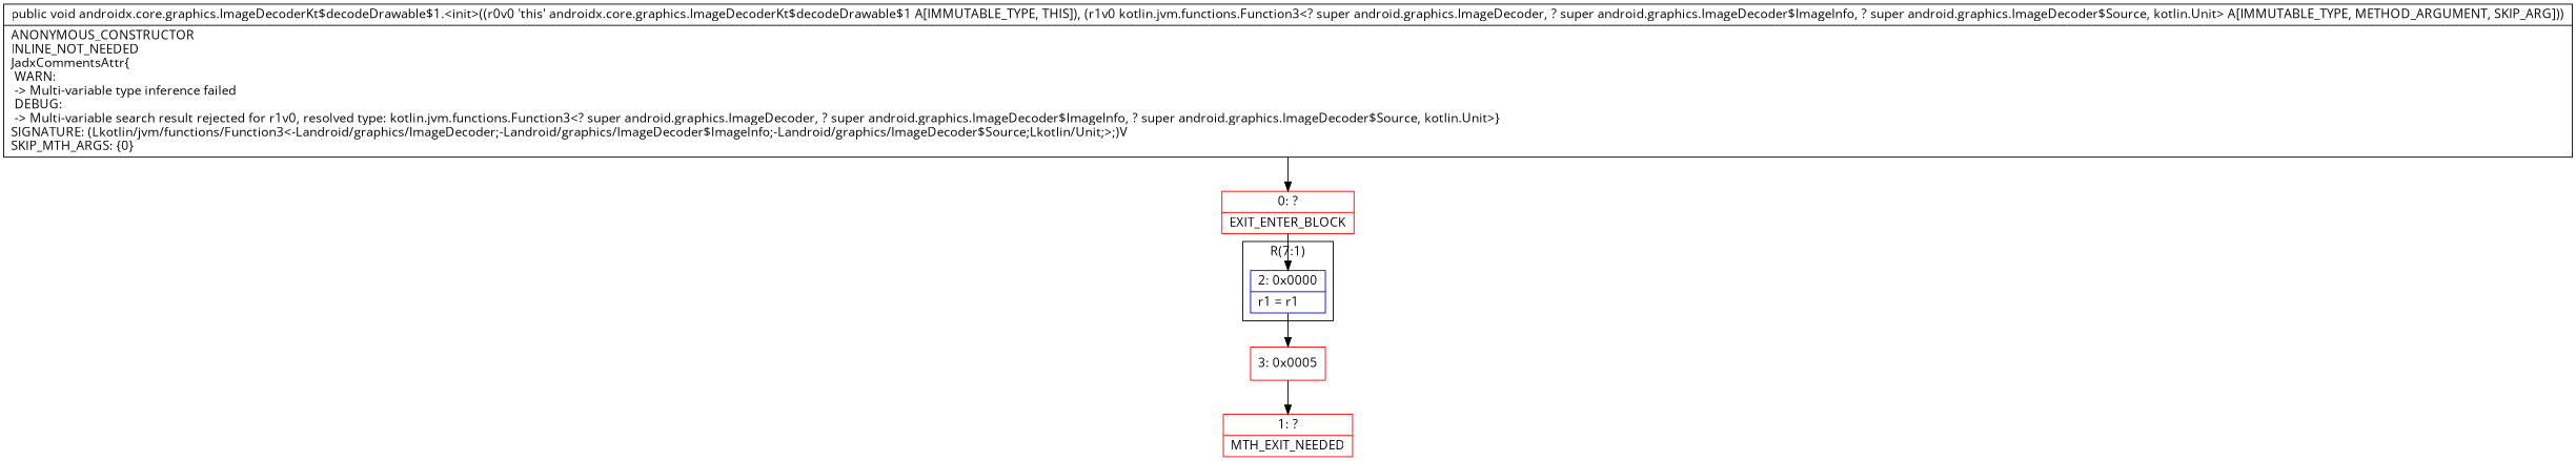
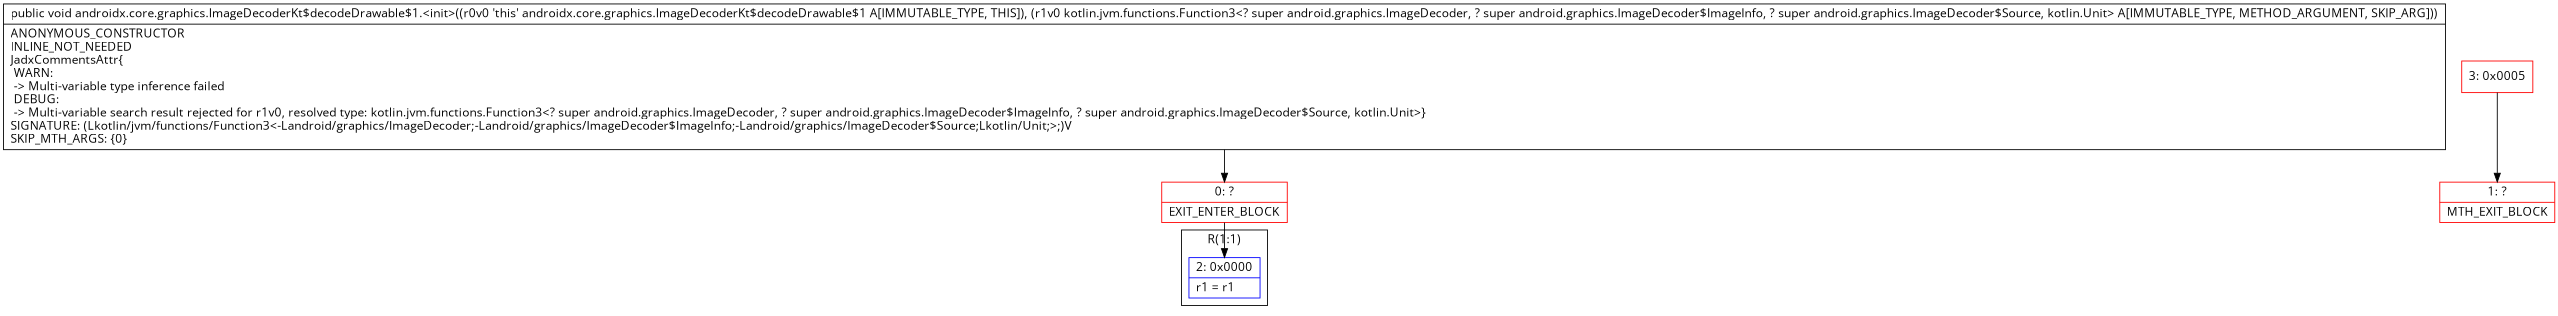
  digraph {
    fontname="Open Sans"
    node [color=red fontname="Open Sans" shape=record]
    edge [fontname="Open Sans"]
    n1 [color=blue label="{2\:\ 0x0000|r1 = r1\l}"]
    n2 [label="{3\:\ 0x0005}"]
-   n3 [label="{1\:\ ?|MTH_EXIT_NEEDED\l}"]
+   n3 [label="{1\:\ ?|MTH_EXIT_BLOCK\l}"]
    n4 [label="{0\:\ ?|EXIT_ENTER_BLOCK\l}"]
    n5 [label="{public void androidx.core.graphics.ImageDecoderKt$decodeDrawable$1.\<init\>((r0v0 'this' androidx.core.graphics.ImageDecoderKt$decodeDrawable$1 A[IMMUTABLE_TYPE, THIS]), (r1v0 kotlin.jvm.functions.Function3\<? super android.graphics.ImageDecoder, ? super android.graphics.ImageDecoder$ImageInfo, ? super android.graphics.ImageDecoder$Source, kotlin.Unit\> A[IMMUTABLE_TYPE, METHOD_ARGUMENT, SKIP_ARG]))  | ANONYMOUS_CONSTRUCTOR\lINLINE_NOT_NEEDED\lJadxCommentsAttr\{\l WARN: \l \-\> Multi\-variable type inference failed\l DEBUG: \l \-\> Multi\-variable search result rejected for r1v0, resolved type: kotlin.jvm.functions.Function3\<? super android.graphics.ImageDecoder, ? super android.graphics.ImageDecoder$ImageInfo, ? super android.graphics.ImageDecoder$Source, kotlin.Unit\>\}\lSIGNATURE: (Lkotlin\/jvm\/functions\/Function3\<\-Landroid\/graphics\/ImageDecoder;\-Landroid\/graphics\/ImageDecoder$ImageInfo;\-Landroid\/graphics\/ImageDecoder$Source;Lkotlin\/Unit;\>;)V\lSKIP_MTH_ARGS: \{0\}\l}" color=""]
    subgraph cluster_1 {
-     label="R(7:1)"
+     label="R(1:1)"
      n1
    }
-   n1 -> n2
    n2 -> n3
    n4 -> n1
    n5 -> n4
  }
